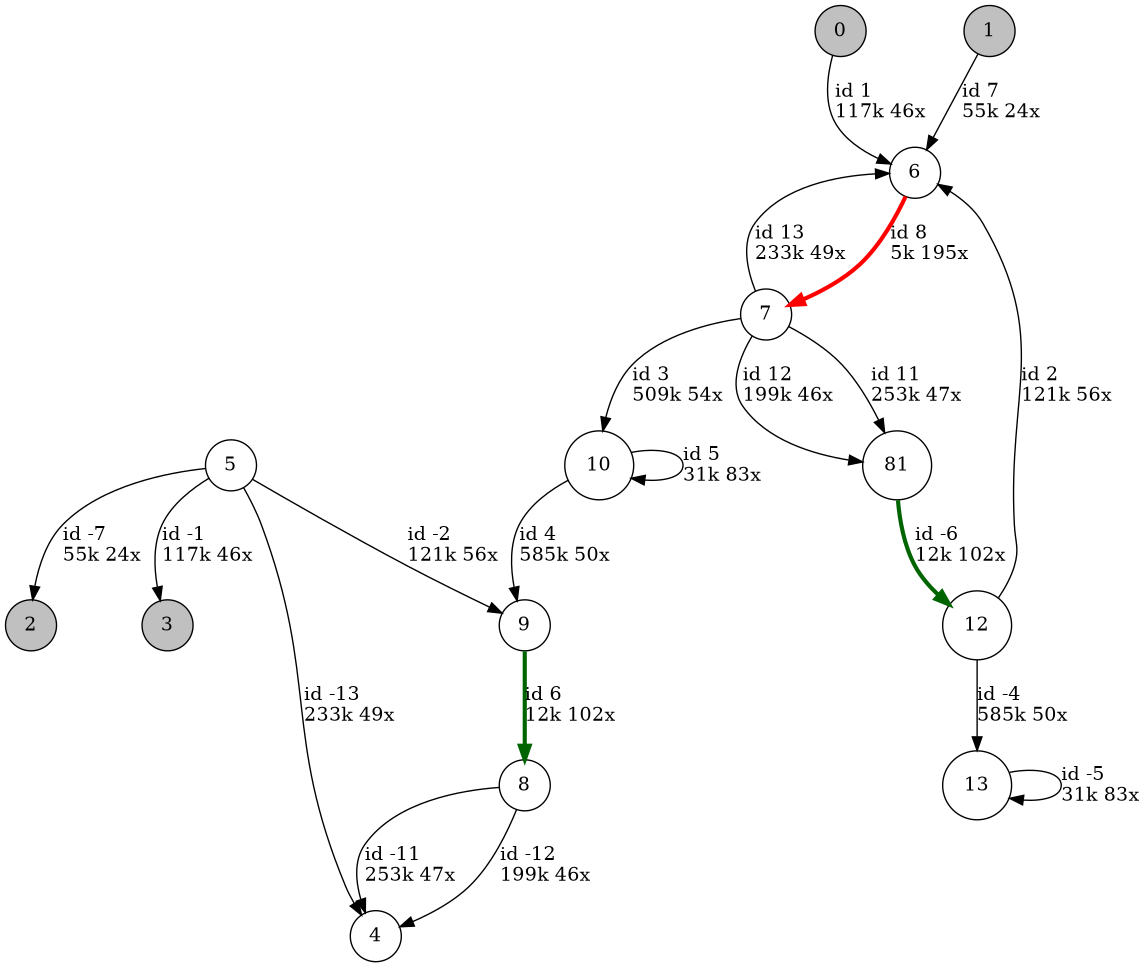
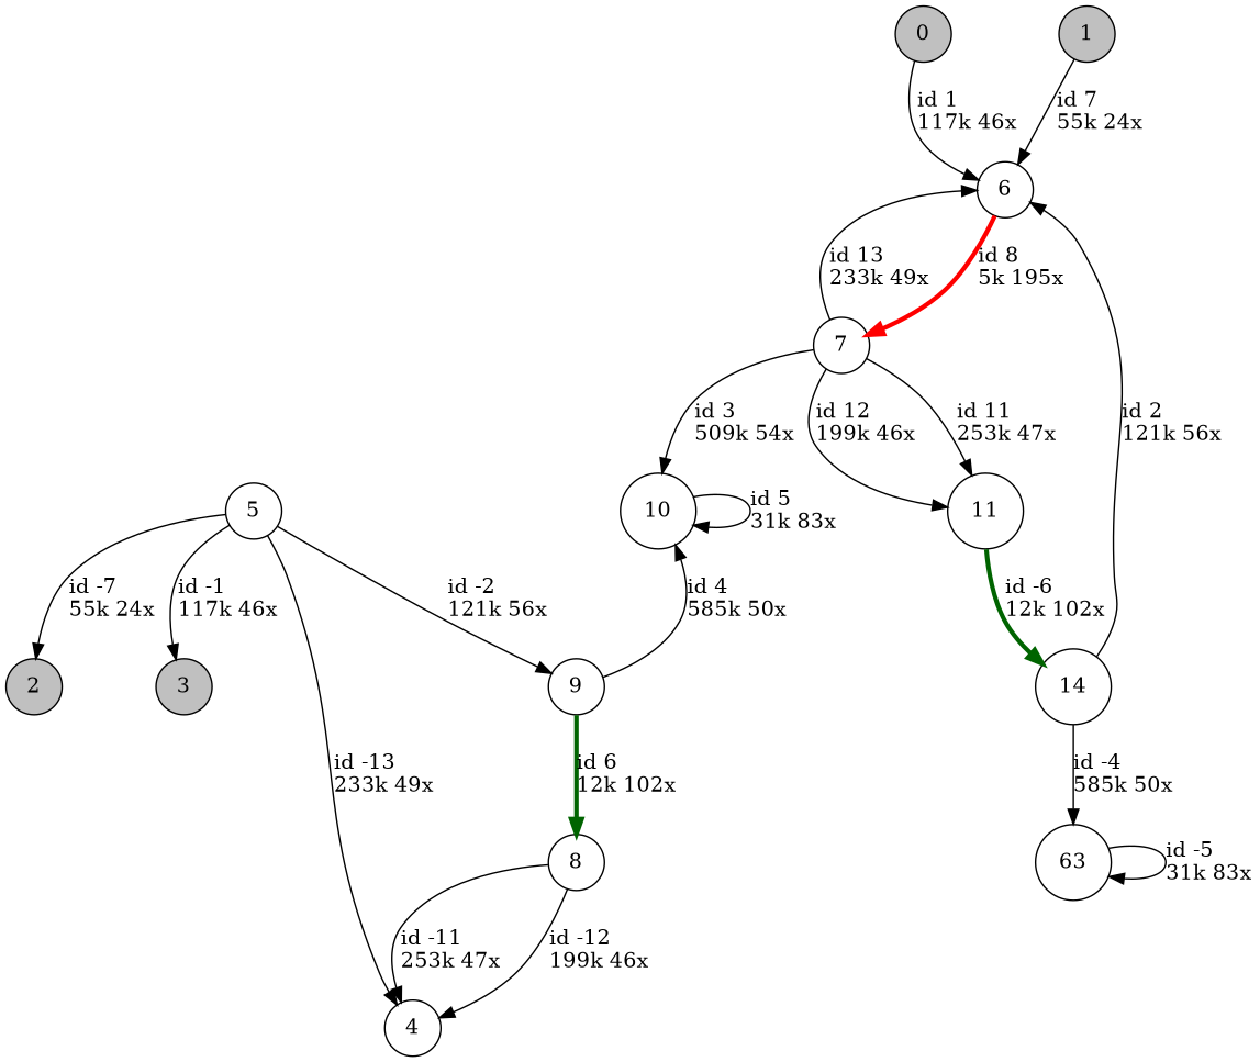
  digraph {
    nodesep=0.5
    node [shape=circle]
    edge [color=black]
    0 [fillcolor=grey height=0.3 style=filled]
    6 [height=0.3]
    7 [height=0.3]
    1 [fillcolor=grey height=0.3 style=filled]
    2 [fillcolor=grey height=0.3 style=filled]
    3 [fillcolor=grey height=0.3 style=filled]
    5 [height=0.3]
    4 [height=0.3]
    9 [height=0.3]
    8 [height=0.3]
    10 [height=0.3]
-   11 [height=0.3 label=81]
-   12 [height=0.3]
-   13 [height=0.3]
+   11 [height=0.3]
+   12 [height=0.3 label=14]
+   13 [height=0.3 label=63]
    0 -> 6 [label="id 1\l117k 46x"]
    6 -> 7 [color=red label="id 8\l5k 195x" penwidth=3]
    7 -> 6 [label="id 13\l233k 49x"]
    7 -> 10 [label="id 3\l509k 54x"]
    7 -> 11 [label="id 12\l199k 46x"]
    7 -> 11 [label="id 11\l253k 47x"]
    1 -> 6 [label="id 7\l55k 24x"]
    5 -> 2 [label="id -7\l55k 24x"]
    5 -> 3 [label="id -1\l117k 46x"]
    5 -> 4 [label="id -13\l233k 49x"]
    5 -> 9 [label="id -2\l121k 56x"]
    9 -> 8 [color=darkgreen label="id 6\l12k 102x" penwidth=3]
    8 -> 4 [label="id -12\l199k 46x"]
    8 -> 4 [label="id -11\l253k 47x"]
-   10 -> 9 [label="id 4\l585k 50x"]
+   9 -> 10 [label="id 4\l585k 50x"]
    10 -> 10 [label="id 5\l31k 83x"]
    11 -> 12 [color=darkgreen label="id -6\l12k 102x" penwidth=3]
    12 -> 6 [label="id 2\l121k 56x"]
    12 -> 13 [label="id -4\l585k 50x"]
    13 -> 13 [label="id -5\l31k 83x"]
  }
